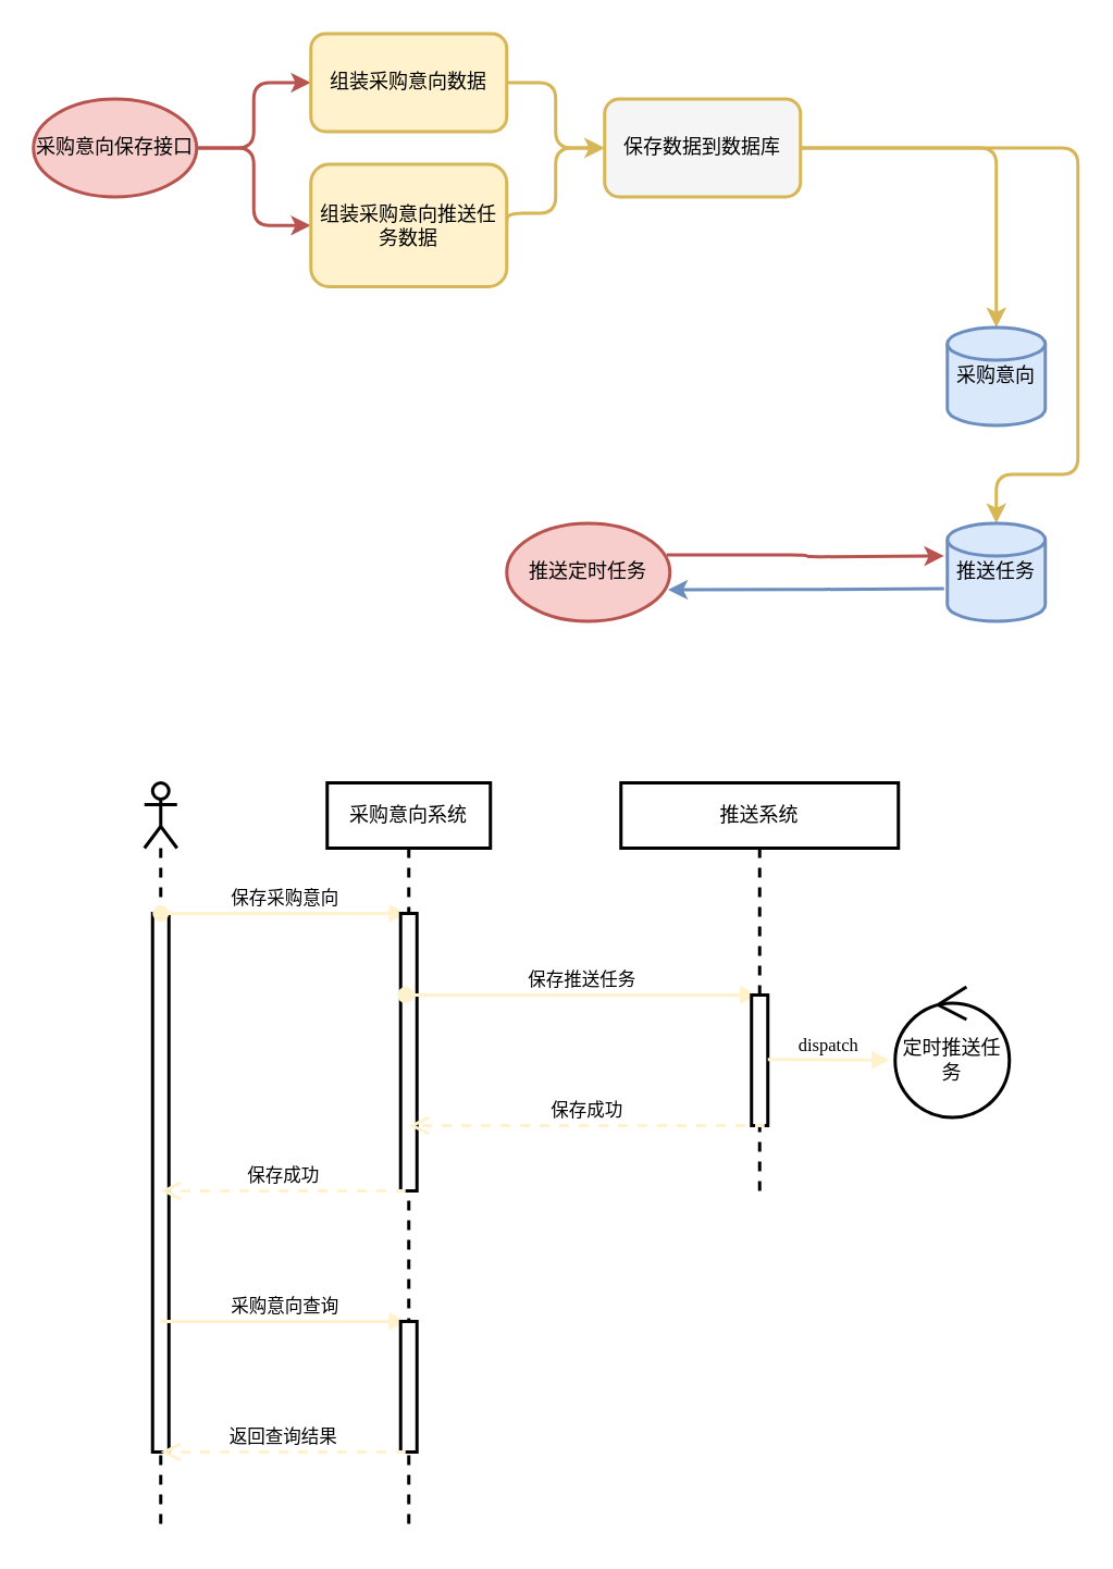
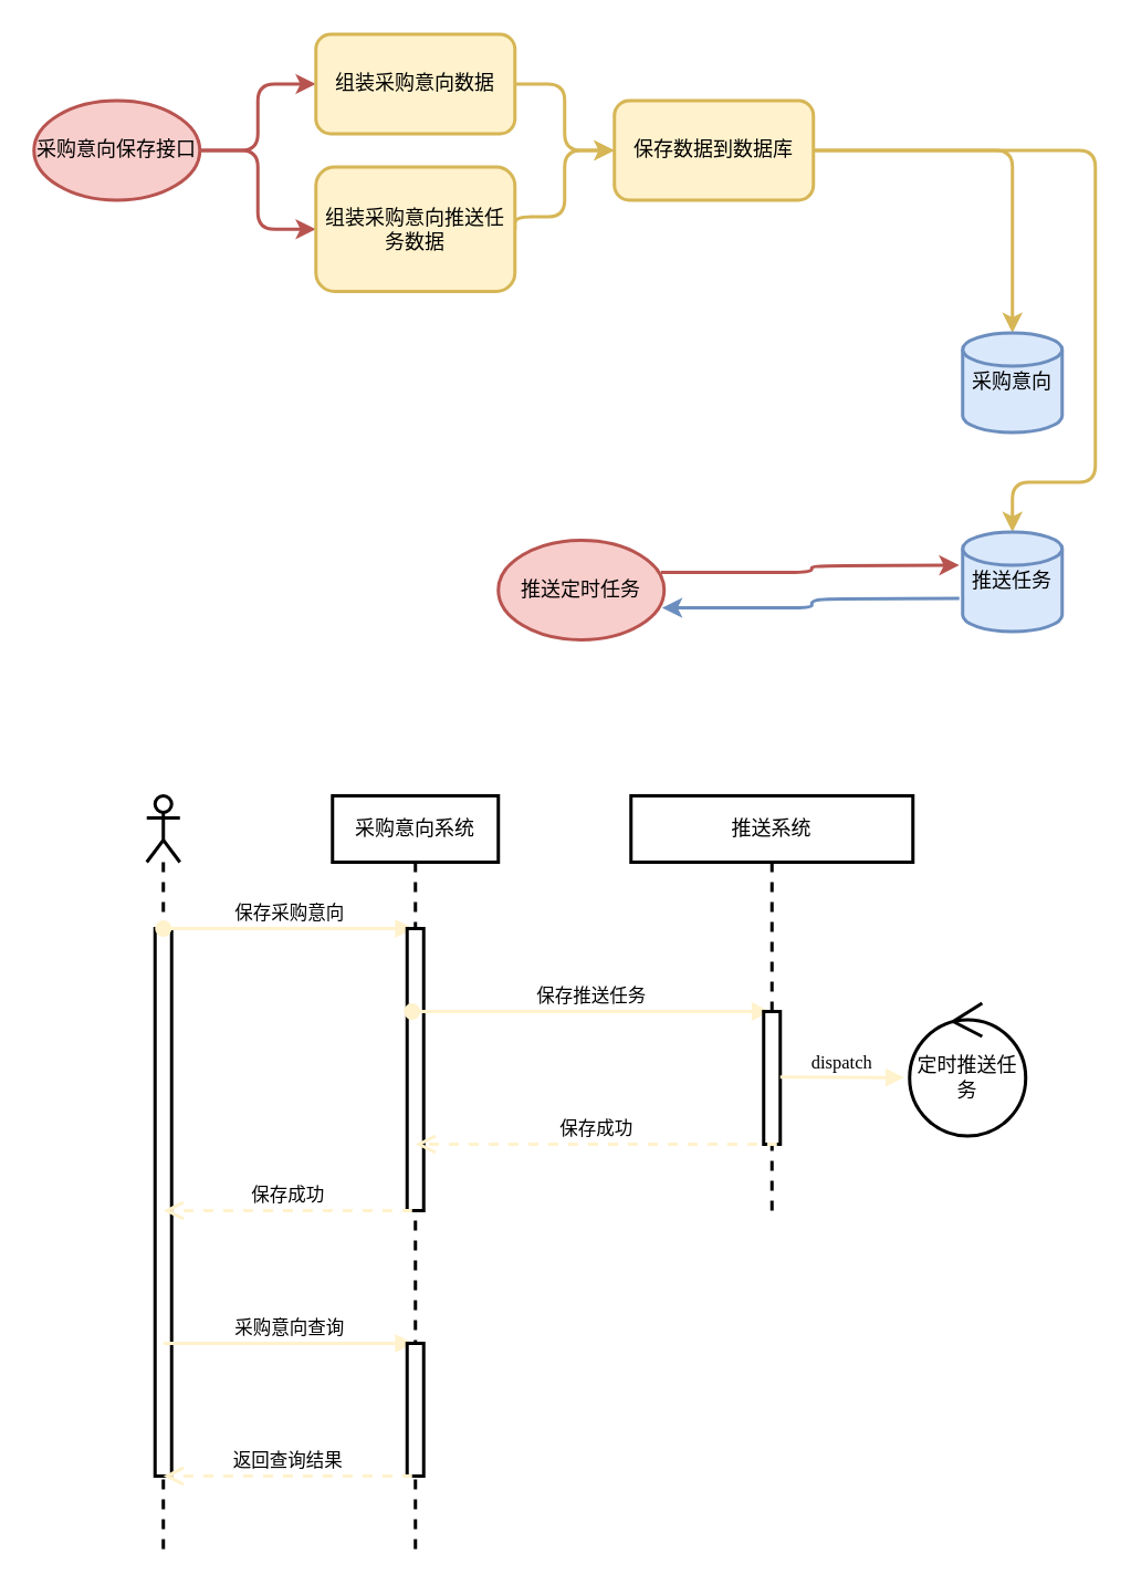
  <mxCell id="0" />
  <mxCell id="1" parent="0" />
  <mxCell id="2" style="edgeStyle=orthogonalEdgeStyle;html=1;exitX=1;exitY=0.5;exitDx=0;exitDy=0;exitPerimeter=0;entryX=0;entryY=0.5;entryDx=0;entryDy=0;fillColor=#f8cecc;strokeColor=#b85450;strokeWidth=2;fontFamily=仿宋;" edge="1" parent="1" source="4" target="6"><mxGeometry relative="1" as="geometry" /></mxCell>
  <mxCell id="3" style="edgeStyle=orthogonalEdgeStyle;html=1;exitX=1;exitY=0.5;exitDx=0;exitDy=0;exitPerimeter=0;entryX=0;entryY=0.5;entryDx=0;entryDy=0;strokeColor=#b85450;fillColor=#f8cecc;strokeWidth=2;fontFamily=仿宋;" edge="1" parent="1" source="4" target="8"><mxGeometry relative="1" as="geometry" /></mxCell>
  <mxCell id="4" value="采购意向保存接口" style="strokeWidth=2;html=1;shape=mxgraph.flowchart.start_1;whiteSpace=wrap;fillColor=#f8cecc;strokeColor=#b85450;fontFamily=仿宋;" vertex="1" parent="1"><mxGeometry x="20" y="60" width="100" height="60" as="geometry" /></mxCell>
  <mxCell id="5" style="edgeStyle=orthogonalEdgeStyle;html=1;exitX=1;exitY=0.5;exitDx=0;exitDy=0;entryX=0;entryY=0.5;entryDx=0;entryDy=0;strokeColor=#d6b656;fillColor=#fff2cc;strokeWidth=2;fontFamily=仿宋;" edge="1" parent="1" source="6" target="11"><mxGeometry relative="1" as="geometry" /></mxCell>
  <mxCell id="6" value="组装采购意向数据" style="rounded=1;whiteSpace=wrap;html=1;fillColor=#fff2cc;strokeColor=#d6b656;strokeWidth=2;fontFamily=仿宋;" vertex="1" parent="1"><mxGeometry x="190" y="20" width="120" height="60" as="geometry" /></mxCell>
  <mxCell id="7" style="edgeStyle=orthogonalEdgeStyle;html=1;exitX=1;exitY=0.5;exitDx=0;exitDy=0;strokeColor=#d6b656;fillColor=#fff2cc;strokeWidth=2;fontFamily=仿宋;" edge="1" parent="1" source="8"><mxGeometry relative="1" as="geometry"><mxPoint x="370" y="90" as="targetPoint" /><Array as="points"><mxPoint x="340" y="130" /><mxPoint x="340" y="90" /></Array></mxGeometry></mxCell>
  <mxCell id="8" value="组装采购意向推送任务数据" style="rounded=1;whiteSpace=wrap;html=1;fillColor=#fff2cc;strokeColor=#d6b656;strokeWidth=2;fontFamily=仿宋;" vertex="1" parent="1"><mxGeometry x="190" y="100" width="120" height="75" as="geometry" /></mxCell>
  <mxCell id="9" style="edgeStyle=orthogonalEdgeStyle;html=1;exitX=1;exitY=0.5;exitDx=0;exitDy=0;strokeColor=#d6b656;fillColor=#fff2cc;strokeWidth=2;fontFamily=仿宋;" edge="1" parent="1" source="11" target="13"><mxGeometry relative="1" as="geometry" /></mxCell>
  <mxCell id="10" style="edgeStyle=orthogonalEdgeStyle;html=1;exitX=1;exitY=0.5;exitDx=0;exitDy=0;entryX=0.5;entryY=0;entryDx=0;entryDy=0;entryPerimeter=0;strokeColor=#d6b656;fillColor=#fff2cc;strokeWidth=2;fontFamily=仿宋;" edge="1" parent="1" source="11" target="14"><mxGeometry relative="1" as="geometry"><Array as="points"><mxPoint x="660" y="90" /><mxPoint x="660" y="290" /><mxPoint x="610" y="290" /></Array></mxGeometry></mxCell>
- <mxCell id="11" value="保存数据到数据库" style="rounded=1;whiteSpace=wrap;html=1;fillColor=#f5f5f5;strokeColor=#d6b656;strokeWidth=2;fontFamily=仿宋;" vertex="1" parent="1"><mxGeometry x="370" y="60" width="120" height="60" as="geometry" /></mxCell>
- <mxCell id="12" value="推送定时任务" style="strokeWidth=2;html=1;shape=mxgraph.flowchart.start_1;whiteSpace=wrap;fillColor=#f8cecc;strokeColor=#b85450;fontFamily=仿宋;" vertex="1" parent="1"><mxGeometry x="310" y="320" width="100" height="60" as="geometry" /></mxCell>
+ <mxCell id="11" value="保存数据到数据库" style="rounded=1;whiteSpace=wrap;html=1;fillColor=#fff2cc;strokeColor=#d6b656;strokeWidth=2;fontFamily=仿宋;" vertex="1" parent="1"><mxGeometry x="370" y="60" width="120" height="60" as="geometry" /></mxCell>
+ <mxCell id="12" value="推送定时任务" style="strokeWidth=2;html=1;shape=mxgraph.flowchart.start_1;whiteSpace=wrap;fillColor=#f8cecc;strokeColor=#b85450;fontFamily=仿宋;" vertex="1" parent="1"><mxGeometry x="300" y="325" width="100" height="60" as="geometry" /></mxCell>
  <mxCell id="13" value="采购意向" style="strokeWidth=2;html=1;shape=mxgraph.flowchart.database;whiteSpace=wrap;fillColor=#dae8fc;strokeColor=#6c8ebf;fontFamily=仿宋;" vertex="1" parent="1"><mxGeometry x="580" y="200" width="60" height="60" as="geometry" /></mxCell>
  <mxCell id="14" value="推送任务" style="strokeWidth=2;html=1;shape=mxgraph.flowchart.database;whiteSpace=wrap;fillColor=#dae8fc;strokeColor=#6c8ebf;fontFamily=仿宋;" vertex="1" parent="1"><mxGeometry x="580" y="320" width="60" height="60" as="geometry" /></mxCell>
  <mxCell id="15" style="edgeStyle=orthogonalEdgeStyle;html=1;strokeWidth=2;entryX=0.987;entryY=0.678;entryDx=0;entryDy=0;entryPerimeter=0;fillColor=#dae8fc;strokeColor=#6c8ebf;fontFamily=仿宋;" edge="1" parent="1" target="12"><mxGeometry relative="1" as="geometry"><mxPoint x="578" y="360" as="sourcePoint" /><mxPoint x="430" y="360" as="targetPoint" /></mxGeometry></mxCell>
  <mxCell id="16" style="edgeStyle=orthogonalEdgeStyle;html=1;strokeWidth=2;exitX=0.98;exitY=0.322;exitDx=0;exitDy=0;exitPerimeter=0;fillColor=#f8cecc;strokeColor=#b85450;fontFamily=仿宋;" edge="1" parent="1" source="12"><mxGeometry relative="1" as="geometry"><mxPoint x="430" y="339" as="sourcePoint" /><mxPoint x="578" y="340" as="targetPoint" /></mxGeometry></mxCell>
  <mxCell id="17" value="" style="shape=umlLifeline;participant=umlActor;perimeter=lifelinePerimeter;whiteSpace=wrap;html=1;container=1;collapsible=0;recursiveResize=0;verticalAlign=top;spacingTop=36;outlineConnect=0;strokeWidth=2;fontFamily=仿宋;" vertex="1" parent="1"><mxGeometry x="88" y="479" width="20" height="460" as="geometry" /></mxCell>
  <mxCell id="18" value="" style="html=1;points=[];perimeter=orthogonalPerimeter;strokeWidth=2;fontFamily=仿宋;" vertex="1" parent="17"><mxGeometry x="5" y="80" width="10" height="330" as="geometry" /></mxCell>
  <mxCell id="19" value="保存采购意向" style="html=1;verticalAlign=bottom;startArrow=oval;startFill=1;endArrow=block;startSize=8;strokeColor=#fff2cc;strokeWidth=2;fontFamily=仿宋;" edge="1" parent="17" target="21"><mxGeometry width="60" relative="1" as="geometry"><mxPoint x="10" y="80" as="sourcePoint" /><mxPoint x="220" y="80" as="targetPoint" /></mxGeometry></mxCell>
  <mxCell id="20" value="采购意向查询" style="html=1;verticalAlign=bottom;endArrow=block;strokeColor=#fff2cc;strokeWidth=2;fontFamily=仿宋;curved=1;" edge="1" parent="17" target="21"><mxGeometry width="80" relative="1" as="geometry"><mxPoint x="10" y="330" as="sourcePoint" /><mxPoint x="90" y="330" as="targetPoint" /></mxGeometry></mxCell>
  <mxCell id="21" value="采购意向系统" style="shape=umlLifeline;perimeter=lifelinePerimeter;whiteSpace=wrap;html=1;container=1;collapsible=0;recursiveResize=0;outlineConnect=0;strokeWidth=2;fontFamily=仿宋;" vertex="1" parent="1"><mxGeometry x="200" y="479" width="100" height="460" as="geometry" /></mxCell>
  <mxCell id="22" value="" style="html=1;points=[];perimeter=orthogonalPerimeter;strokeWidth=2;fontFamily=仿宋;" vertex="1" parent="21"><mxGeometry x="45" y="80" width="10" height="170" as="geometry" /></mxCell>
  <mxCell id="23" value="" style="html=1;points=[];perimeter=orthogonalPerimeter;strokeWidth=2;fontFamily=仿宋;" vertex="1" parent="21"><mxGeometry x="45" y="330" width="10" height="80" as="geometry" /></mxCell>
  <mxCell id="24" value="保存推送任务" style="html=1;verticalAlign=bottom;startArrow=oval;startFill=1;endArrow=block;startSize=8;strokeColor=#fff2cc;strokeWidth=2;fontFamily=仿宋;" edge="1" parent="21" target="26"><mxGeometry width="60" relative="1" as="geometry"><mxPoint x="48" y="130" as="sourcePoint" /><mxPoint x="108" y="130" as="targetPoint" /></mxGeometry></mxCell>
  <mxCell id="25" value="定时推送任务" style="ellipse;shape=umlControl;whiteSpace=wrap;html=1;strokeWidth=2;fontFamily=仿宋;" vertex="1" parent="1"><mxGeometry x="548" y="604" width="70" height="80" as="geometry" /></mxCell>
  <mxCell id="26" value="推送系统" style="shape=umlLifeline;perimeter=lifelinePerimeter;whiteSpace=wrap;html=1;container=1;collapsible=0;recursiveResize=0;outlineConnect=0;strokeWidth=2;fontFamily=仿宋;" vertex="1" parent="1"><mxGeometry x="380" y="479" width="170" height="250" as="geometry" /></mxCell>
  <mxCell id="27" value="" style="html=1;points=[];perimeter=orthogonalPerimeter;strokeWidth=2;fontFamily=仿宋;" vertex="1" parent="26"><mxGeometry x="80" y="130" width="10" height="80" as="geometry" /></mxCell>
  <mxCell id="28" value="dispatch" style="html=1;verticalAlign=bottom;endArrow=block;entryX=-0.047;entryY=0.56;strokeColor=#fff2cc;strokeWidth=2;fontFamily=仿宋;curved=1;entryDx=0;entryDy=0;entryPerimeter=0;" edge="1" target="25" parent="26"><mxGeometry relative="1" as="geometry"><mxPoint x="90" y="169.58" as="sourcePoint" /><mxPoint x="160" y="169.58" as="targetPoint" /></mxGeometry></mxCell>
  <mxCell id="29" value="保存成功" style="html=1;verticalAlign=bottom;endArrow=open;dashed=1;endSize=8;strokeColor=#fff2cc;strokeWidth=2;fontFamily=仿宋;curved=1;" edge="1" parent="26" target="21"><mxGeometry relative="1" as="geometry"><mxPoint x="88" y="210" as="sourcePoint" /><mxPoint x="8" y="210" as="targetPoint" /></mxGeometry></mxCell>
  <mxCell id="30" value="保存成功" style="html=1;verticalAlign=bottom;endArrow=open;dashed=1;endSize=8;strokeColor=#fff2cc;strokeWidth=2;fontFamily=仿宋;curved=1;" edge="1" parent="1" target="17"><mxGeometry relative="1" as="geometry"><mxPoint x="248" y="729" as="sourcePoint" /><mxPoint x="168" y="729" as="targetPoint" /></mxGeometry></mxCell>
  <mxCell id="31" value="返回查询结果" style="html=1;verticalAlign=bottom;endArrow=open;dashed=1;endSize=8;strokeColor=#fff2cc;strokeWidth=2;fontFamily=仿宋;curved=1;" edge="1" parent="1" target="17"><mxGeometry relative="1" as="geometry"><mxPoint x="248" y="889" as="sourcePoint" /><mxPoint x="168" y="889" as="targetPoint" /></mxGeometry></mxCell>
